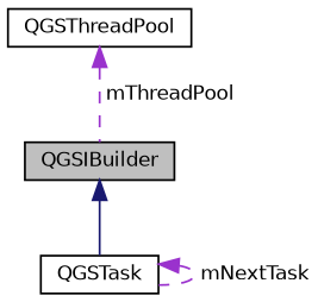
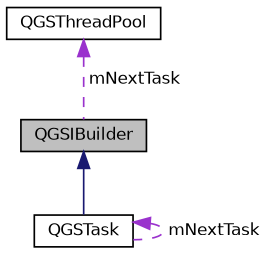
  digraph {
    node [color=black fillcolor=white fontname=Helvetica fontsize=10 shape=record style=filled]
    edge [color=darkorchid3 dir=back fontname=Helvetica fontsize=10 labelfontname=Helvetica labelfontsize=10 style=dashed]
    n1 [fillcolor=grey75 fontcolor=black height=0.2 label=QGSIBuilder width=0.4]
    n2 [height=0.2 label=QGSTask width=0.4]
    n3 [height=0.2 label=QGSThreadPool width=0.4]
    n1 -> n2 [color=midnightblue style=solid]
    n2 -> n2 [label=" mNextTask"]
-   n3 -> n1 [label=" mThreadPool"]
+   n3 -> n1 [label=" mNextTask"]
  }
